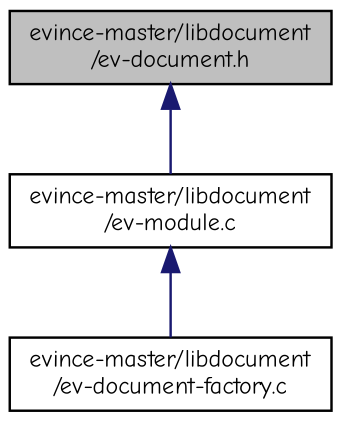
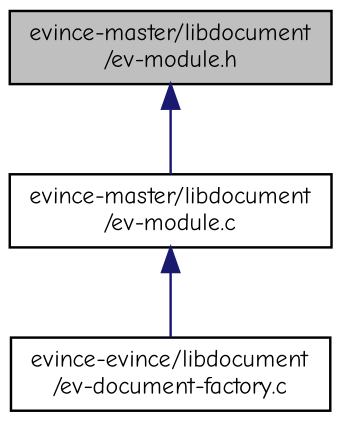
  digraph {
    fontname="Comic Neue"
    node [color=black fillcolor=white fontname="Comic Neue" fontsize=10 shape=record style=filled]
    edge [color=midnightblue dir=back fontname="Comic Neue" fontsize=10 labelfontname=Helvetica labelfontsize=10 style=solid]
-   n1 [fillcolor=grey75 fontcolor=black height=0.2 label="evince-master/libdocument\l/ev-document.h" width=0.4]
+   n1 [fillcolor=grey75 fontcolor=black height=0.2 label="evince-master/libdocument\l/ev-module.h" width=0.4]
    n2 [height=0.2 label="evince-master/libdocument\l/ev-module.c" width=0.4]
-   n3 [height=0.2 label="evince-master/libdocument\l/ev-document-factory.c" width=0.4]
+   n3 [height=0.2 label="evince-evince/libdocument\l/ev-document-factory.c" width=0.4]
    n1 -> n2
    n2 -> n3
  }
